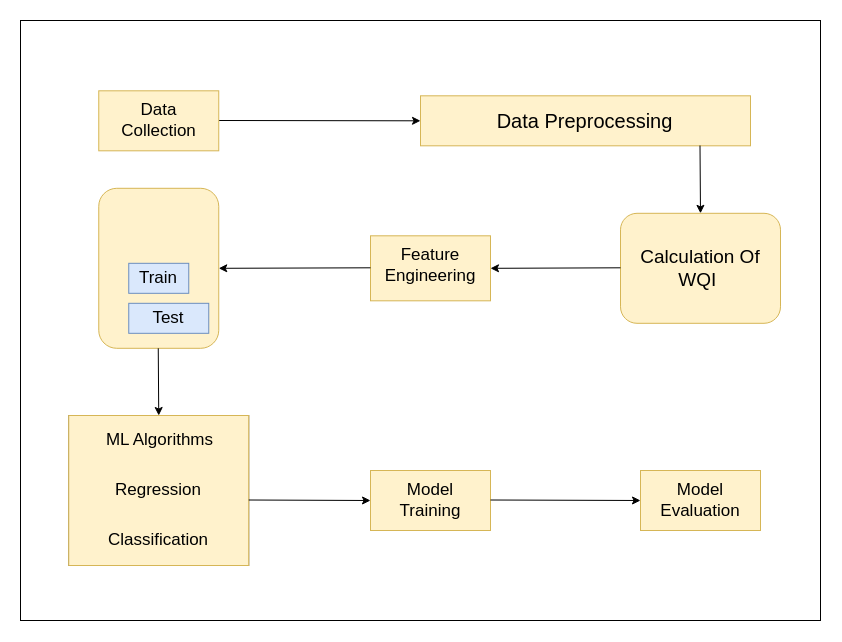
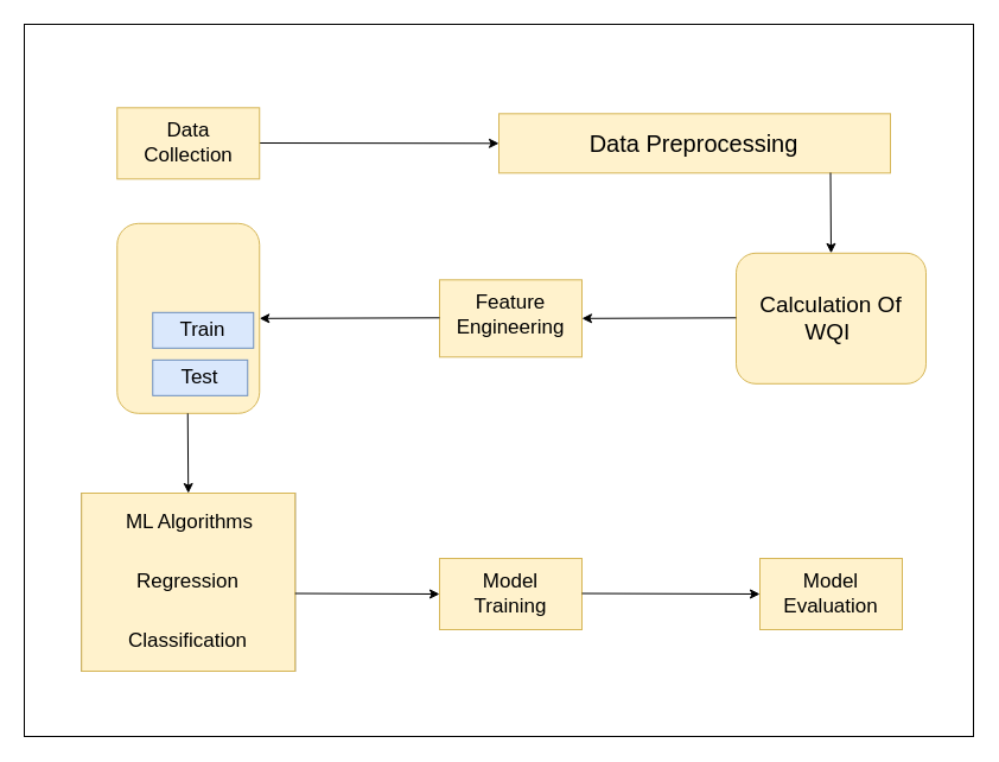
  <mxCell id="0" />
  <mxCell id="1" parent="0" />
  <mxCell id="2" value="" style="rounded=0;whiteSpace=wrap;html=1;" parent="1" vertex="1"><mxGeometry x="20" y="20" width="800" height="600" as="geometry" /></mxCell>
  <mxCell id="3" value="" style="endArrow=classic;html=1;rounded=0;fontSize=17;entryX=0;entryY=0.5;entryDx=0;entryDy=0;" parent="1" target="26" edge="1"><mxGeometry width="50" height="50" relative="1" as="geometry"><mxPoint x="218.25" y="120" as="sourcePoint" /><mxPoint x="268.25" y="70" as="targetPoint" /></mxGeometry></mxCell>
  <mxCell id="4" value="" style="group" parent="1" vertex="1" connectable="0"><mxGeometry x="370" y="235.31" width="120" height="65" as="geometry" /></mxCell>
  <mxCell id="5" value="" style="rounded=0;whiteSpace=wrap;html=1;fontSize=17;fillColor=#fff2cc;strokeColor=#d6b656;" parent="4" vertex="1"><mxGeometry width="120" height="65" as="geometry" /></mxCell>
  <mxCell id="6" value="Feature Engineering" style="text;html=1;strokeColor=none;fillColor=none;align=center;verticalAlign=middle;whiteSpace=wrap;rounded=0;fontSize=17;" parent="4" vertex="1"><mxGeometry x="30" y="15" width="60" height="30" as="geometry" /></mxCell>
  <mxCell id="7" value="" style="group" parent="1" vertex="1" connectable="0"><mxGeometry x="620" y="212.81" width="160" height="110" as="geometry" /></mxCell>
  <mxCell id="8" value="" style="rounded=1;whiteSpace=wrap;html=1;fontSize=17;fillColor=#fff2cc;strokeColor=#d6b656;" parent="7" vertex="1"><mxGeometry width="160" height="110" as="geometry" /></mxCell>
  <mxCell id="9" value="&lt;font style=&quot;font-size: 19px;&quot;&gt;Calculation Of WQI&amp;nbsp;&lt;/font&gt;" style="text;html=1;strokeColor=none;fillColor=none;align=center;verticalAlign=middle;whiteSpace=wrap;rounded=0;fontSize=17;" parent="7" vertex="1"><mxGeometry x="15" y="25" width="130" height="60" as="geometry" /></mxCell>
  <mxCell id="10" value="" style="group" parent="1" vertex="1" connectable="0"><mxGeometry x="98.25" y="187.81" width="120" height="160" as="geometry" /></mxCell>
  <mxCell id="11" value="" style="rounded=1;whiteSpace=wrap;html=1;fontSize=17;fillColor=#fff2cc;strokeColor=#d6b656;" parent="10" vertex="1"><mxGeometry width="120" height="160" as="geometry" /></mxCell>
- <mxCell id="12" value="Train" style="text;html=1;align=center;verticalAlign=middle;whiteSpace=wrap;rounded=0;fontSize=17;fillColor=#dae8fc;strokeColor=#6c8ebf;" parent="10" vertex="1"><mxGeometry x="30" y="75" width="60" height="30" as="geometry" /></mxCell>
+ <mxCell id="12" value="Train" style="text;html=1;align=center;verticalAlign=middle;whiteSpace=wrap;rounded=0;fontSize=17;fillColor=#dae8fc;strokeColor=#6c8ebf;" parent="10" vertex="1"><mxGeometry x="30" y="75" width="85" height="30" as="geometry" /></mxCell>
  <mxCell id="13" value="Test" style="text;html=1;strokeColor=#6c8ebf;fillColor=#dae8fc;align=center;verticalAlign=middle;whiteSpace=wrap;rounded=0;fontSize=17;" parent="10" vertex="1"><mxGeometry x="30" y="115" width="80" height="30" as="geometry" /></mxCell>
  <mxCell id="14" value="" style="group;fillColor=#f5f5f5;fontColor=#333333;strokeColor=#666666;" parent="1" vertex="1" connectable="0"><mxGeometry x="68.25" y="415" width="180" height="150" as="geometry" /></mxCell>
  <mxCell id="15" value="" style="rounded=0;whiteSpace=wrap;html=1;fontSize=17;fillColor=#fff2cc;strokeColor=#d6b656;" parent="14" vertex="1"><mxGeometry width="180" height="150" as="geometry" /></mxCell>
  <mxCell id="16" value="ML Algorithms" style="text;html=1;strokeColor=none;fillColor=none;align=center;verticalAlign=middle;whiteSpace=wrap;rounded=0;fontSize=17;" parent="14" vertex="1"><mxGeometry x="28.25" y="10" width="125" height="30" as="geometry" /></mxCell>
  <mxCell id="17" value="Regression" style="text;html=1;strokeColor=none;fillColor=none;align=center;verticalAlign=middle;whiteSpace=wrap;rounded=0;fontSize=17;" parent="14" vertex="1"><mxGeometry x="40" y="55" width="100" height="40" as="geometry" /></mxCell>
  <mxCell id="18" value="Classification" style="text;html=1;strokeColor=none;fillColor=none;align=center;verticalAlign=middle;whiteSpace=wrap;rounded=0;fontSize=17;" parent="14" vertex="1"><mxGeometry x="60" y="110" width="60" height="30" as="geometry" /></mxCell>
  <mxCell id="19" value="" style="group" parent="1" vertex="1" connectable="0"><mxGeometry x="370" y="470" width="120" height="60" as="geometry" /></mxCell>
  <mxCell id="20" value="" style="rounded=0;whiteSpace=wrap;html=1;fontSize=17;fillColor=#fff2cc;strokeColor=#d6b656;" parent="19" vertex="1"><mxGeometry width="120" height="60" as="geometry" /></mxCell>
  <mxCell id="21" value="Model Training" style="text;html=1;strokeColor=none;fillColor=none;align=center;verticalAlign=middle;whiteSpace=wrap;rounded=0;fontSize=17;" parent="19" vertex="1"><mxGeometry x="30" y="15" width="60" height="30" as="geometry" /></mxCell>
  <mxCell id="22" value="" style="group" parent="1" vertex="1" connectable="0"><mxGeometry x="640" y="470" width="120" height="60" as="geometry" /></mxCell>
  <mxCell id="23" value="" style="rounded=0;whiteSpace=wrap;html=1;fontSize=17;fillColor=#fff2cc;strokeColor=#d6b656;" parent="22" vertex="1"><mxGeometry width="120" height="60" as="geometry" /></mxCell>
  <mxCell id="24" value="Model Evaluation" style="text;html=1;strokeColor=none;fillColor=none;align=center;verticalAlign=middle;whiteSpace=wrap;rounded=0;fontSize=17;" parent="22" vertex="1"><mxGeometry x="30" y="15" width="60" height="30" as="geometry" /></mxCell>
  <mxCell id="25" value="" style="group" parent="1" vertex="1" connectable="0"><mxGeometry x="420" y="95.31" width="330" height="50" as="geometry" /></mxCell>
  <mxCell id="26" value="" style="rounded=0;whiteSpace=wrap;html=1;fontSize=14;fillColor=#fff2cc;strokeColor=#d6b656;" parent="25" vertex="1"><mxGeometry width="330" height="50" as="geometry" /></mxCell>
  <mxCell id="27" value="&lt;font style=&quot;font-size: 20px;&quot;&gt;Data Preprocessing&lt;/font&gt;" style="text;html=1;strokeColor=none;fillColor=none;align=center;verticalAlign=middle;whiteSpace=wrap;rounded=0;fontSize=20;" parent="25" vertex="1"><mxGeometry x="35.25" y="10" width="259.49" height="30" as="geometry" /></mxCell>
  <mxCell id="28" value="" style="group" parent="1" vertex="1" connectable="0"><mxGeometry x="98.25" y="90.31" width="120" height="60" as="geometry" /></mxCell>
  <mxCell id="29" value="" style="rounded=0;whiteSpace=wrap;html=1;fontSize=17;fillColor=#fff2cc;strokeColor=#d6b656;" parent="28" vertex="1"><mxGeometry width="120" height="60" as="geometry" /></mxCell>
  <mxCell id="30" value="&lt;font style=&quot;font-size: 17px;&quot;&gt;Data Collection&lt;/font&gt;" style="text;html=1;strokeColor=none;fillColor=none;align=center;verticalAlign=middle;whiteSpace=wrap;rounded=0;" parent="28" vertex="1"><mxGeometry x="9.37" y="4.69" width="101.25" height="50.62" as="geometry" /></mxCell>
  <mxCell id="31" value="" style="endArrow=classic;html=1;rounded=0;fontSize=17;entryX=0.5;entryY=0;entryDx=0;entryDy=0;" parent="1" target="8" edge="1"><mxGeometry width="50" height="50" relative="1" as="geometry"><mxPoint x="699.5" y="145" as="sourcePoint" /><mxPoint x="699.5" y="205" as="targetPoint" /></mxGeometry></mxCell>
  <mxCell id="32" value="" style="endArrow=classic;html=1;rounded=0;fontSize=19;entryX=1;entryY=0.5;entryDx=0;entryDy=0;" parent="1" target="5" edge="1"><mxGeometry width="50" height="50" relative="1" as="geometry"><mxPoint x="620" y="267.31" as="sourcePoint" /><mxPoint x="530" y="267.31" as="targetPoint" /></mxGeometry></mxCell>
  <mxCell id="33" value="" style="endArrow=classic;html=1;rounded=0;fontSize=19;entryX=1;entryY=0.5;entryDx=0;entryDy=0;" parent="1" target="11" edge="1"><mxGeometry width="50" height="50" relative="1" as="geometry"><mxPoint x="370" y="267.31" as="sourcePoint" /><mxPoint x="230" y="267.31" as="targetPoint" /></mxGeometry></mxCell>
  <mxCell id="34" value="" style="endArrow=classic;html=1;rounded=0;fontSize=19;entryX=0.5;entryY=0;entryDx=0;entryDy=0;" parent="1" target="15" edge="1"><mxGeometry width="50" height="50" relative="1" as="geometry"><mxPoint x="157.75" y="347.81" as="sourcePoint" /><mxPoint x="157.75" y="407.81" as="targetPoint" /></mxGeometry></mxCell>
  <mxCell id="35" value="" style="endArrow=classic;html=1;rounded=0;fontSize=19;entryX=0;entryY=0.5;entryDx=0;entryDy=0;" parent="1" target="20" edge="1"><mxGeometry width="50" height="50" relative="1" as="geometry"><mxPoint x="248.25" y="499.5" as="sourcePoint" /><mxPoint x="328.25" y="499.5" as="targetPoint" /></mxGeometry></mxCell>
  <mxCell id="36" value="" style="endArrow=classic;html=1;rounded=0;fontSize=19;entryX=0;entryY=0.5;entryDx=0;entryDy=0;" parent="1" target="23" edge="1"><mxGeometry width="50" height="50" relative="1" as="geometry"><mxPoint x="490" y="499.5" as="sourcePoint" /><mxPoint x="570" y="499.5" as="targetPoint" /></mxGeometry></mxCell>
